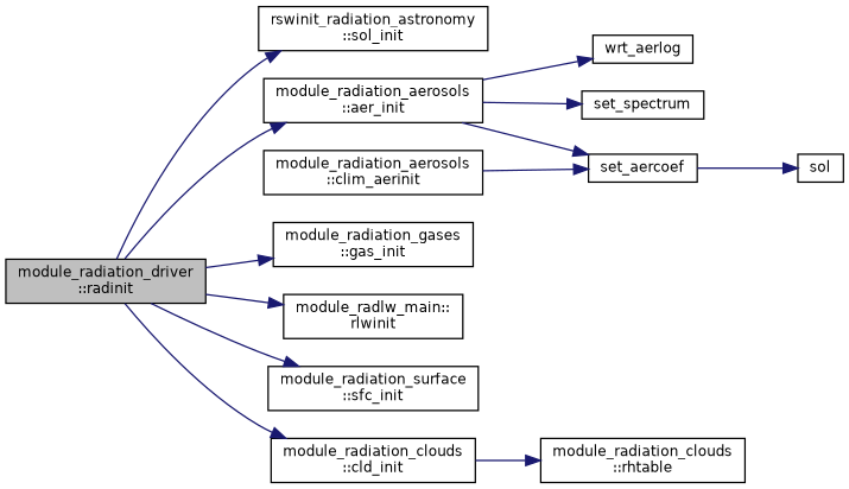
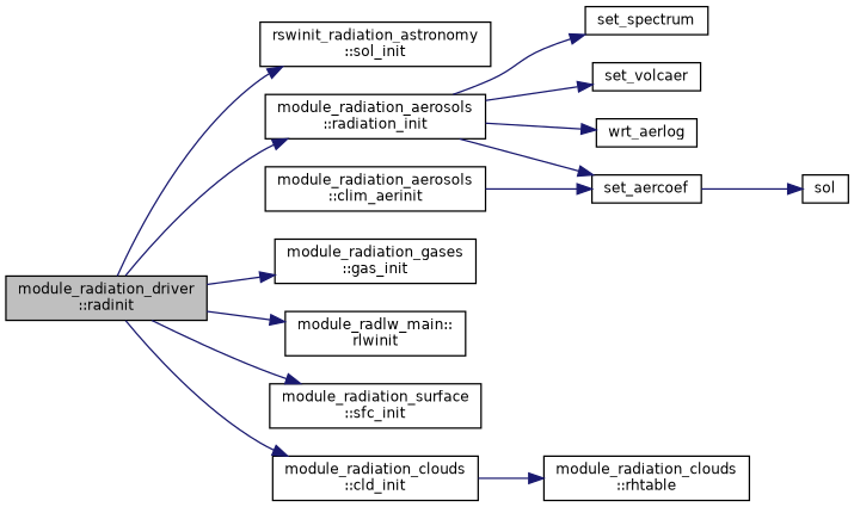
  digraph {
    rankdir=LR
    node [color=black fillcolor=white fontname=Helvetica fontsize=10 shape=record style=filled]
    edge [color=midnightblue fontname=Helvetica fontsize=10 labelfontname=Helvetica labelfontsize=10 style=solid]
    n1 [fillcolor=grey75 fontcolor=black height=0.2 label="module_radiation_driver\l::radinit" width=0.4]
-   n2 [height=0.2 label="module_radiation_aerosols\l::aer_init" width=0.4]
+   n2 [height=0.2 label="module_radiation_aerosols\l::radiation_init" width=0.4]
    n3 [height=0.2 label="module_radiation_clouds\l::cld_init" width=0.4]
    n4 [height=0.2 label="module_radiation_gases\l::gas_init" width=0.4]
    n5 [height=0.2 label="module_radlw_main::\lrlwinit" width=0.4]
    n6 [height=0.2 label="module_radiation_surface\l::sfc_init" width=0.4]
    n7 [height=0.2 label="rswinit_radiation_astronomy\l::sol_init" width=0.4]
    n8 [height=0.2 label=wrt_aerlog width=0.4]
    n9 [height=0.2 label=set_spectrum width=0.4]
+   n10 [height=0.2 label=set_volcaer width=0.4]
    n11 [height=0.2 label=set_aercoef width=0.4]
    n12 [height=0.2 label="module_radiation_clouds\l::rhtable" width=0.4]
    n13 [height=0.2 label="module_radiation_aerosols\l::clim_aerinit" width=0.4]
    n14 [height=0.2 label=sol width=0.4]
    n1 -> n2
    n1 -> n3
    n1 -> n4
    n1 -> n5
    n1 -> n6
    n1 -> n7
    n2 -> n8
    n2 -> n9
+   n2 -> n10
    n2 -> n11
    n3 -> n12
    n11 -> n14
    n13 -> n11
  }
